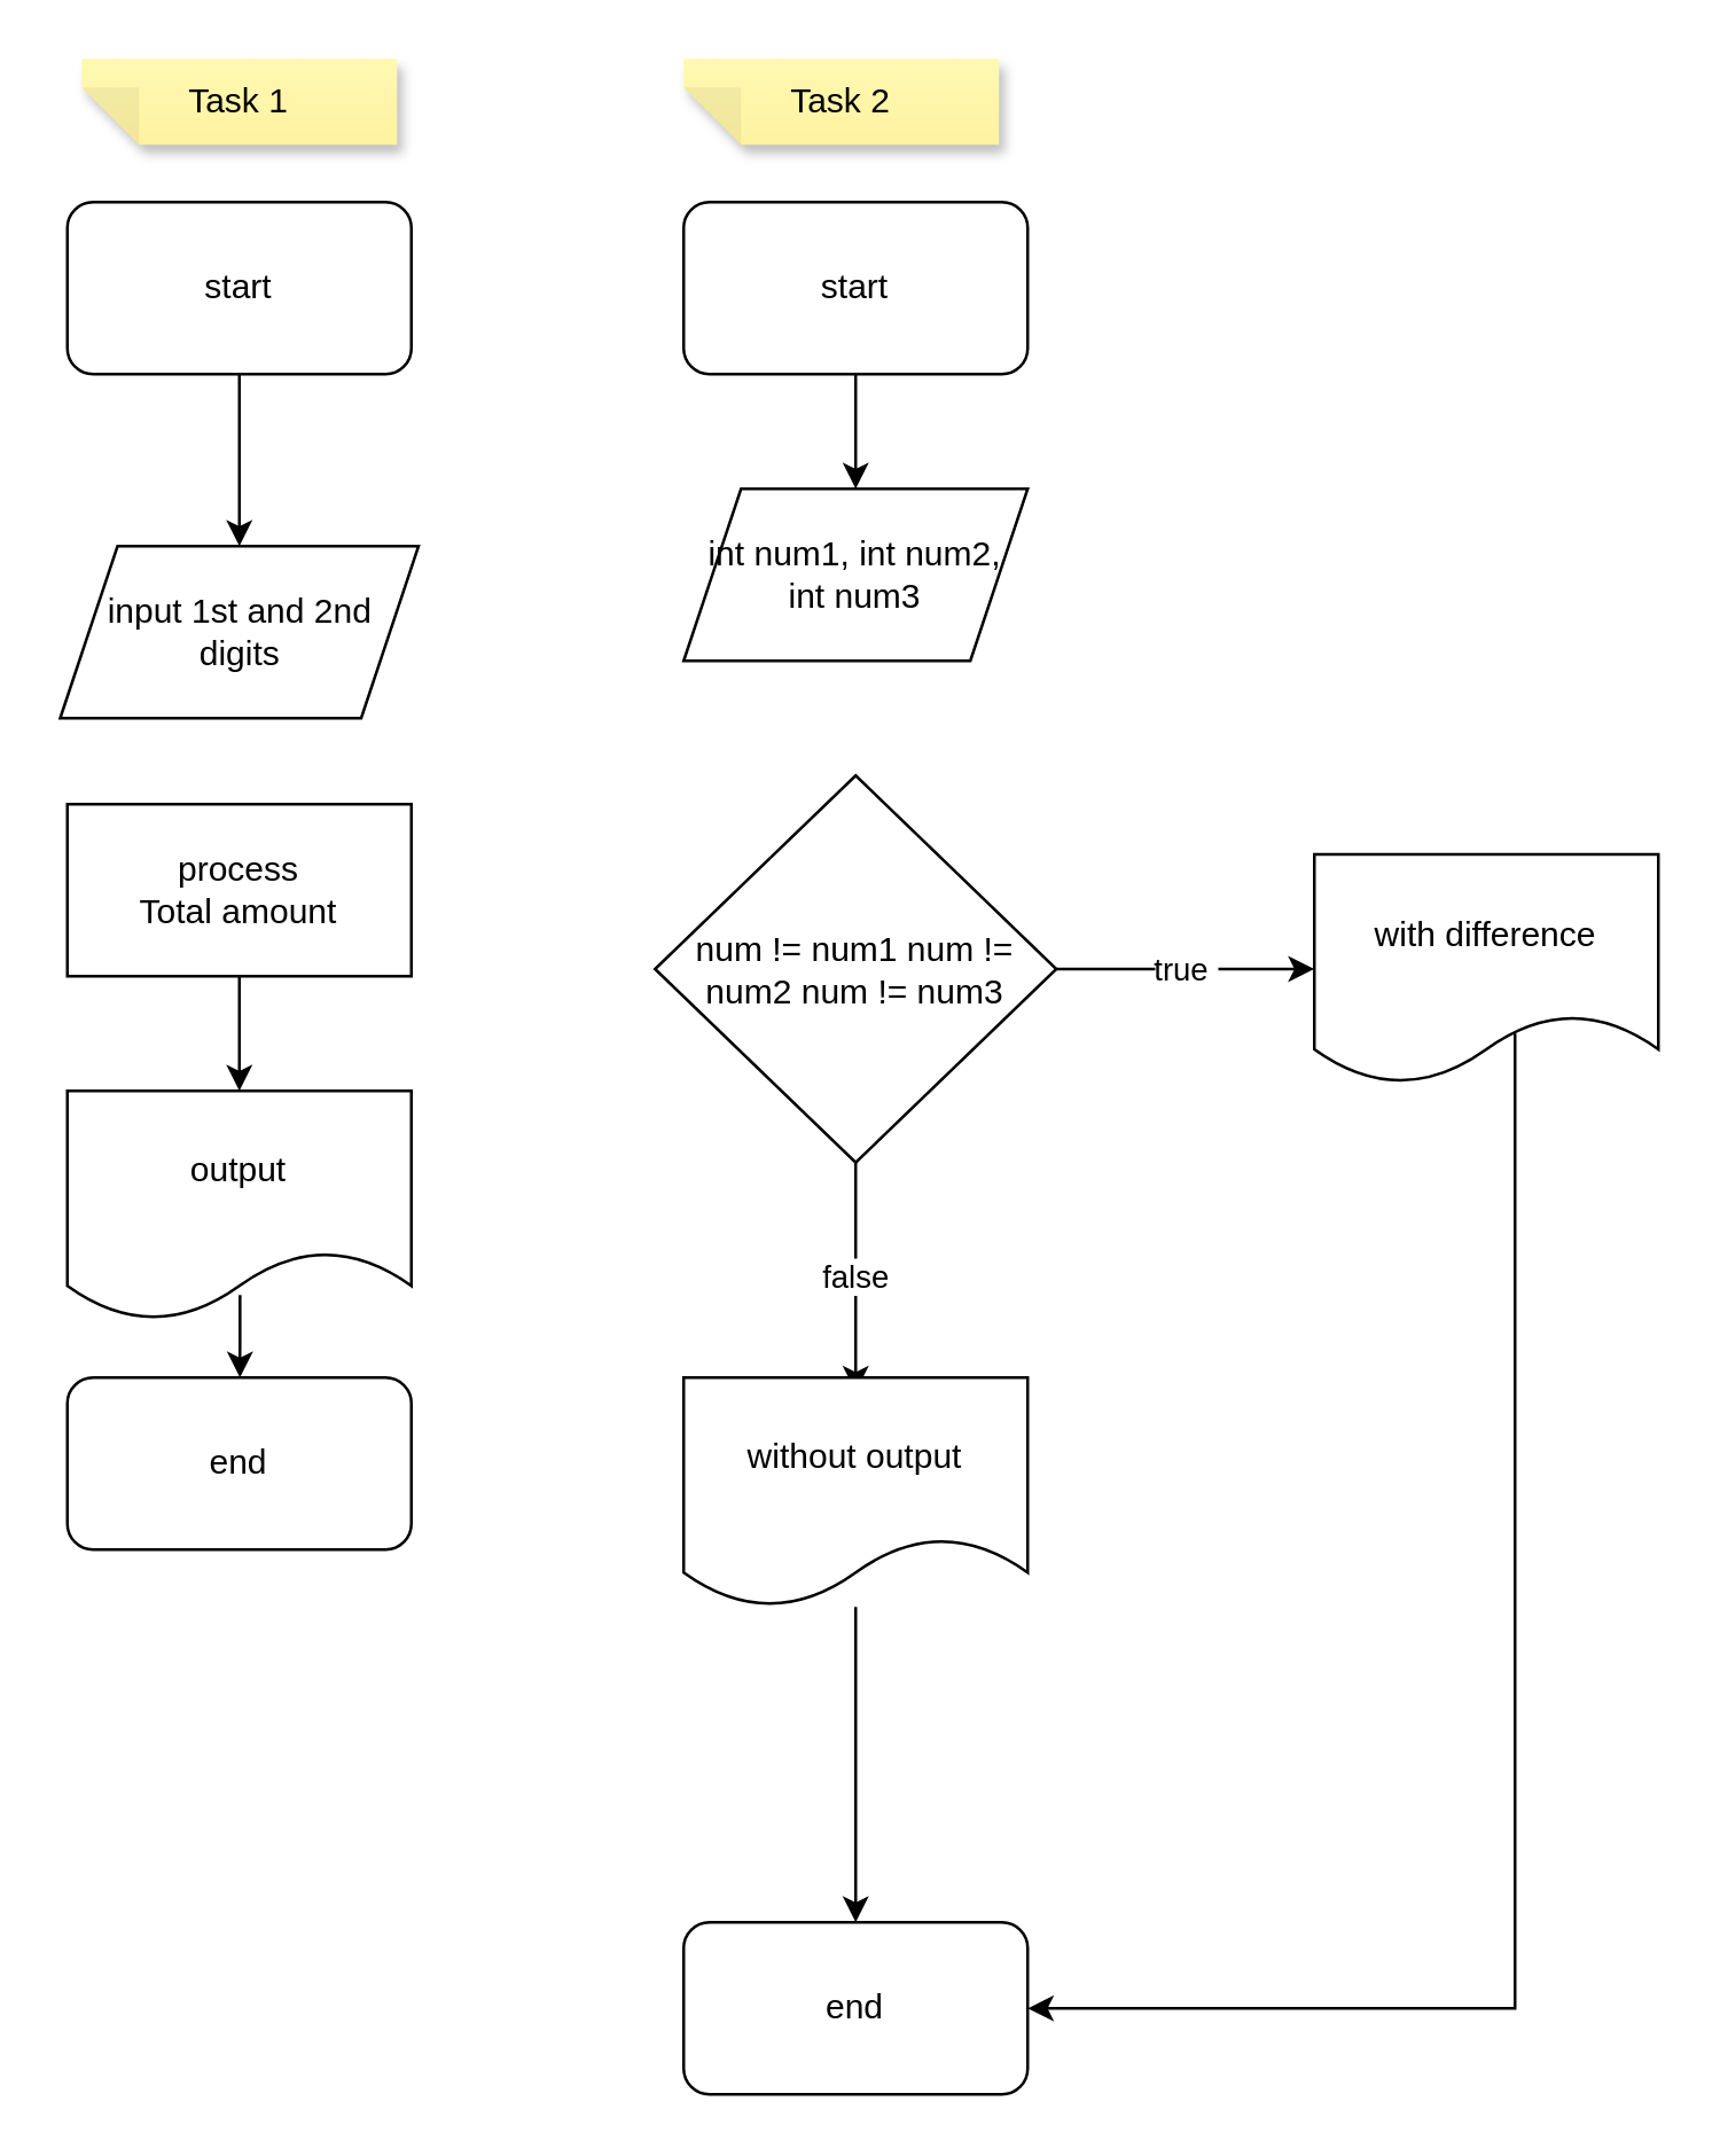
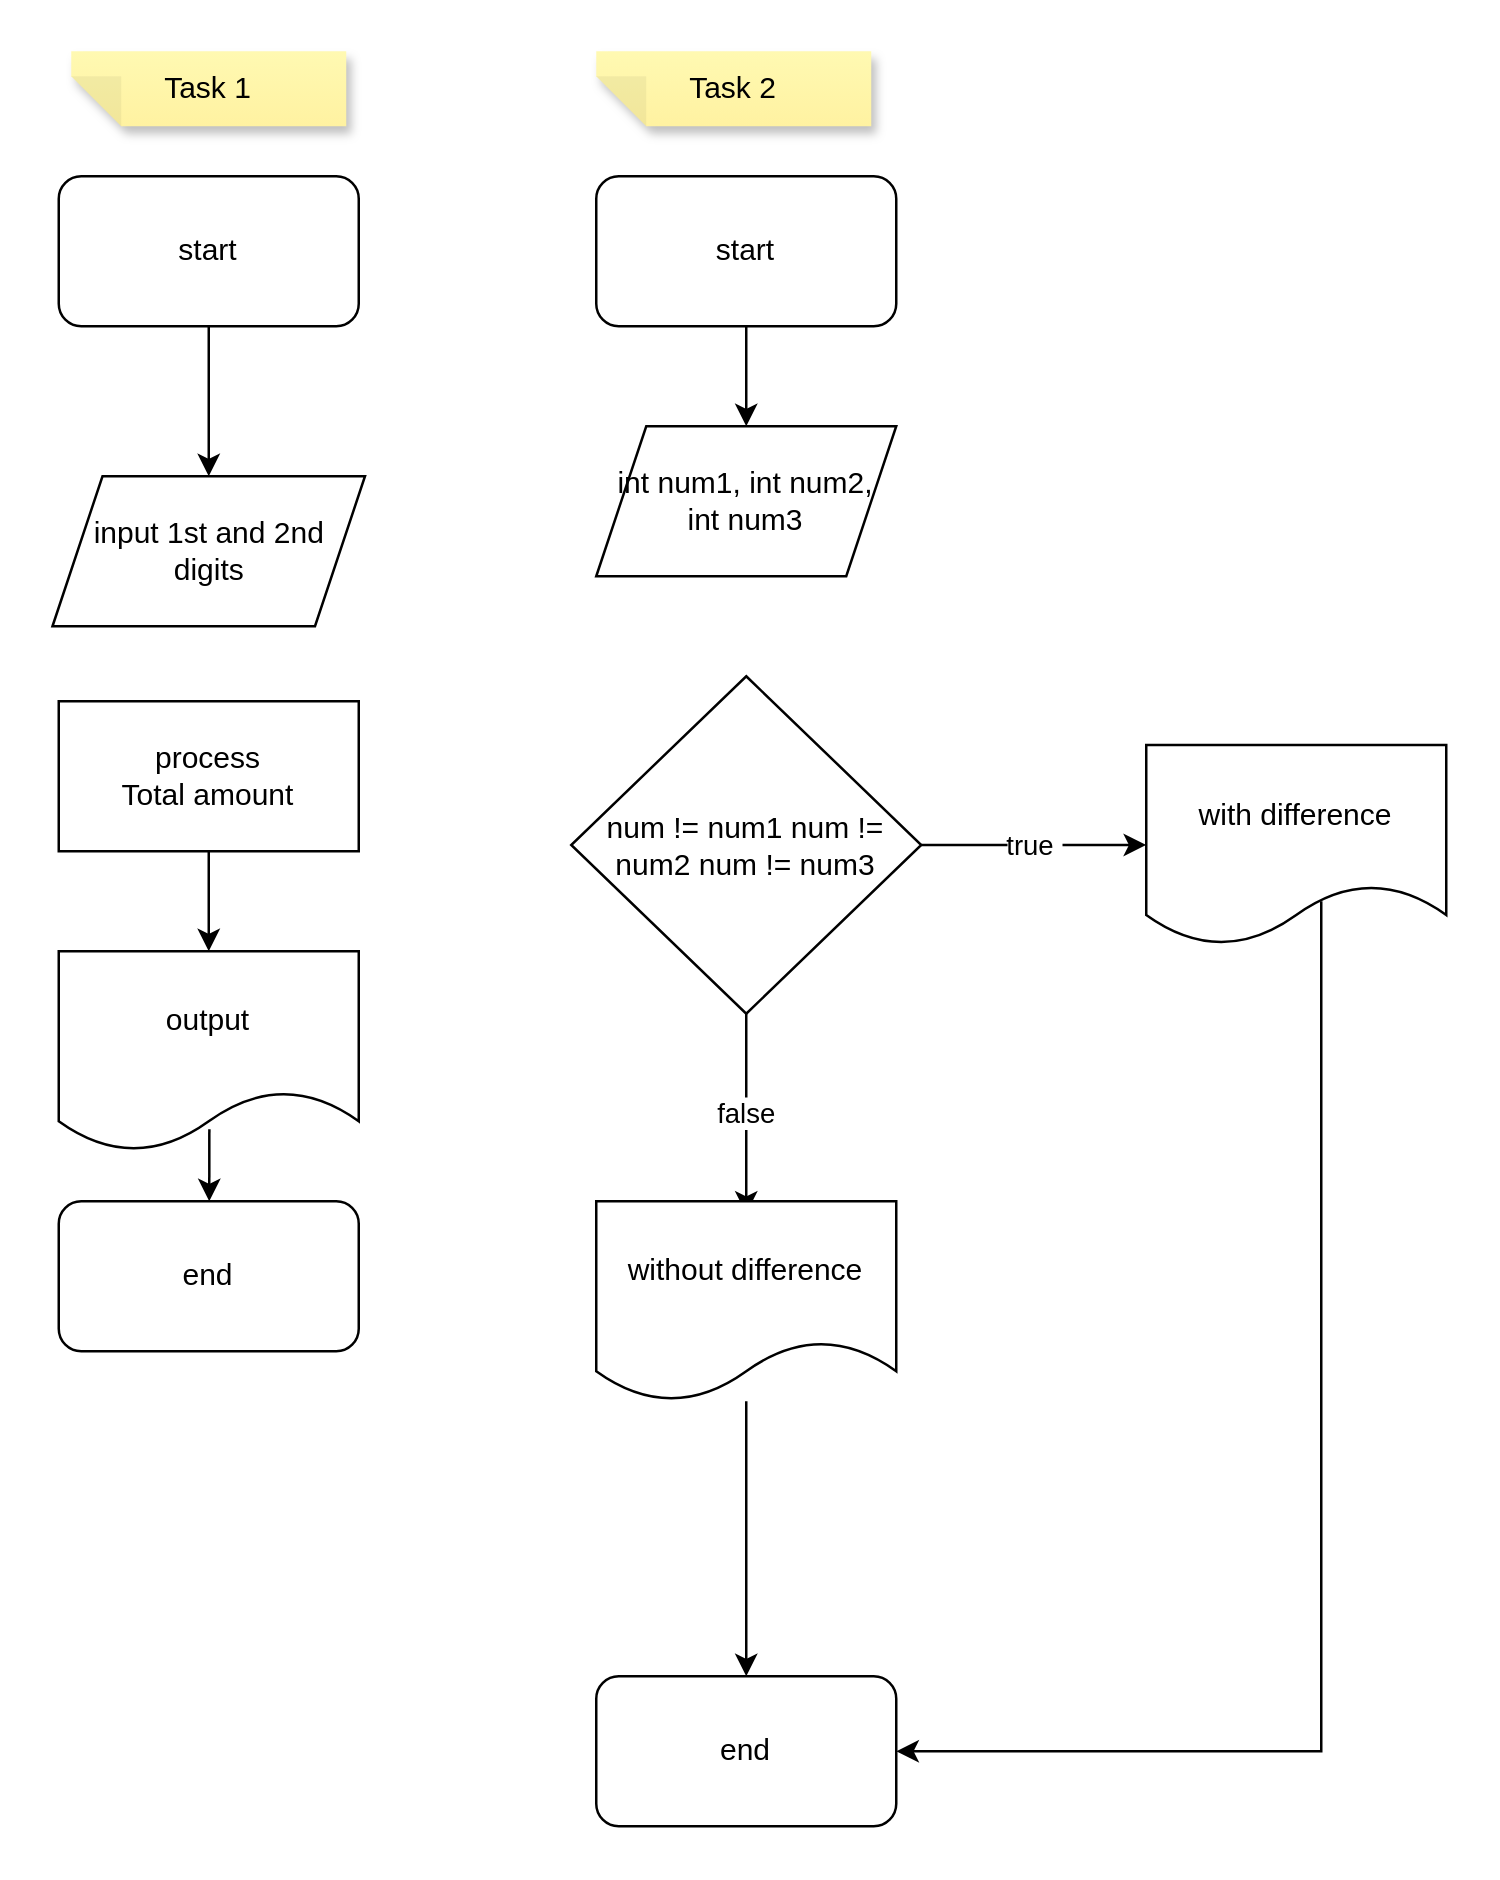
  <mxCell id="0" />
  <mxCell id="1" parent="0" />
  <mxCell id="2" value="Task 1" style="shape=note;whiteSpace=wrap;html=1;backgroundOutline=1;fontColor=#000000;darkOpacity=0.05;fillColor=#FFF9B2;strokeColor=none;fillStyle=solid;direction=west;gradientDirection=north;gradientColor=#FFF2A1;shadow=1;size=20;pointerEvents=1;" vertex="1" parent="1"><mxGeometry x="28" y="20" width="110" height="30" as="geometry" /></mxCell>
  <mxCell id="3" value="" style="edgeStyle=orthogonalEdgeStyle;rounded=0;orthogonalLoop=1;jettySize=auto;html=1;entryX=0.5;entryY=0;entryDx=0;entryDy=0;" edge="1" parent="1" source="4" target="5"><mxGeometry relative="1" as="geometry"><mxPoint x="83" y="180" as="targetPoint" /></mxGeometry></mxCell>
  <mxCell id="4" value="start" style="rounded=1;whiteSpace=wrap;html=1;" vertex="1" parent="1"><mxGeometry x="23" y="70" width="120" height="60" as="geometry" /></mxCell>
  <mxCell id="5" value="input 1st and 2nd digits" style="shape=parallelogram;perimeter=parallelogramPerimeter;whiteSpace=wrap;html=1;fixedSize=1;" vertex="1" parent="1"><mxGeometry x="20.5" y="190" width="125" height="60" as="geometry" /></mxCell>
  <mxCell id="6" value="" style="edgeStyle=orthogonalEdgeStyle;rounded=0;orthogonalLoop=1;jettySize=auto;html=1;" edge="1" parent="1" source="7" target="9"><mxGeometry relative="1" as="geometry" /></mxCell>
  <mxCell id="7" value="process&lt;br&gt;Total amount" style="rounded=0;whiteSpace=wrap;html=1;" vertex="1" parent="1"><mxGeometry x="23" y="280" width="120" height="60" as="geometry" /></mxCell>
  <mxCell id="8" value="" style="edgeStyle=orthogonalEdgeStyle;rounded=0;orthogonalLoop=1;jettySize=auto;html=1;exitX=0.502;exitY=0.89;exitDx=0;exitDy=0;exitPerimeter=0;" edge="1" parent="1" source="9" target="10"><mxGeometry relative="1" as="geometry" /></mxCell>
  <mxCell id="9" value="output" style="shape=document;whiteSpace=wrap;html=1;boundedLbl=1;rounded=0;" vertex="1" parent="1"><mxGeometry x="23" y="380" width="120" height="80" as="geometry" /></mxCell>
  <mxCell id="10" value="end" style="rounded=1;whiteSpace=wrap;html=1;" vertex="1" parent="1"><mxGeometry x="23" y="480" width="120" height="60" as="geometry" /></mxCell>
  <mxCell id="11" value="Task 2" style="shape=note;whiteSpace=wrap;html=1;backgroundOutline=1;fontColor=#000000;darkOpacity=0.05;fillColor=#FFF9B2;strokeColor=none;fillStyle=solid;direction=west;gradientDirection=north;gradientColor=#FFF2A1;shadow=1;size=20;pointerEvents=1;" vertex="1" parent="1"><mxGeometry x="238" y="20" width="110" height="30" as="geometry" /></mxCell>
  <mxCell id="12" value="" style="edgeStyle=orthogonalEdgeStyle;rounded=0;orthogonalLoop=1;jettySize=auto;html=1;" edge="1" parent="1" source="13" target="14"><mxGeometry relative="1" as="geometry" /></mxCell>
  <mxCell id="13" value="start" style="rounded=1;whiteSpace=wrap;html=1;" vertex="1" parent="1"><mxGeometry x="238" y="70" width="120" height="60" as="geometry" /></mxCell>
  <mxCell id="14" value="int num1, int num2, int num3" style="shape=parallelogram;perimeter=parallelogramPerimeter;whiteSpace=wrap;html=1;fixedSize=1;" vertex="1" parent="1"><mxGeometry x="238" y="170" width="120" height="60" as="geometry" /></mxCell>
  <mxCell id="15" value="true&amp;nbsp;" style="edgeStyle=orthogonalEdgeStyle;rounded=0;orthogonalLoop=1;jettySize=auto;html=1;" edge="1" parent="1" source="17" target="18"><mxGeometry relative="1" as="geometry" /></mxCell>
  <mxCell id="16" value="false" style="edgeStyle=orthogonalEdgeStyle;rounded=0;orthogonalLoop=1;jettySize=auto;html=1;" edge="1" parent="1" source="17"><mxGeometry relative="1" as="geometry"><mxPoint x="298" y="485" as="targetPoint" /></mxGeometry></mxCell>
  <mxCell id="17" value="num != num1 num != num2 num != num3" style="rhombus;whiteSpace=wrap;html=1;" vertex="1" parent="1"><mxGeometry x="228" y="270" width="140" height="135" as="geometry" /></mxCell>
  <mxCell id="18" value="with difference" style="shape=document;whiteSpace=wrap;html=1;boundedLbl=1;" vertex="1" parent="1"><mxGeometry x="458" y="297.5" width="120" height="80" as="geometry" /></mxCell>
  <mxCell id="19" value="" style="edgeStyle=orthogonalEdgeStyle;rounded=0;orthogonalLoop=1;jettySize=auto;html=1;" edge="1" parent="1" source="20" target="21"><mxGeometry relative="1" as="geometry" /></mxCell>
- <mxCell id="20" value="without output" style="shape=document;whiteSpace=wrap;html=1;boundedLbl=1;" vertex="1" parent="1"><mxGeometry x="238" y="480" width="120" height="80" as="geometry" /></mxCell>
+ <mxCell id="20" value="without difference" style="shape=document;whiteSpace=wrap;html=1;boundedLbl=1;" vertex="1" parent="1"><mxGeometry x="238" y="480" width="120" height="80" as="geometry" /></mxCell>
  <mxCell id="21" value="end" style="rounded=1;whiteSpace=wrap;html=1;" vertex="1" parent="1"><mxGeometry x="238" y="670" width="120" height="60" as="geometry" /></mxCell>
  <mxCell id="22" value="" style="edgeStyle=orthogonalEdgeStyle;rounded=0;orthogonalLoop=1;jettySize=auto;html=1;entryX=1;entryY=0.5;entryDx=0;entryDy=0;" edge="1" parent="1" target="21"><mxGeometry relative="1" as="geometry"><mxPoint x="528" y="360" as="sourcePoint" /><mxPoint x="528" y="470" as="targetPoint" /><Array as="points"><mxPoint x="528" y="700" /></Array></mxGeometry></mxCell>
